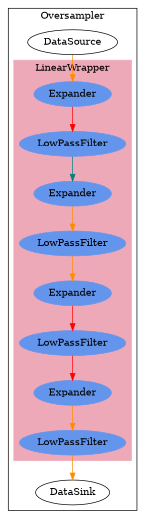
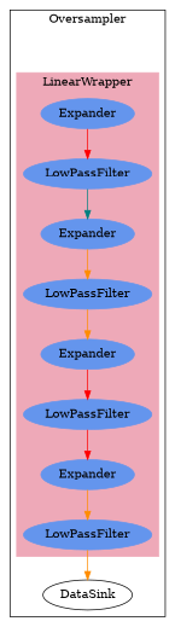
  digraph {
    node [color=cornflowerblue style=filled]
    edge [color=darkorange]
    n1 [label=Expander]
    n2 [label=LowPassFilter]
    n3 [label=Expander]
    n4 [label=LowPassFilter]
    n5 [label=Expander]
    n6 [label=LowPassFilter]
    n7 [label=Expander]
    n8 [label=LowPassFilter]
-   n9 [label=DataSource color="" style=""]
    n10 [label=DataSink color="" style=""]
    subgraph cluster_1 {
      label=Oversampler
-     n9
      n10
      subgraph cluster_2 {
        color=pink2
        label="LinearWrapper\n"
        style=filled
        n1
        n2
        n3
        n4
        n5
        n6
        n7
        n8
      }
    }
    n1 -> n2 [color=red]
    n2 -> n3 [color=teal]
    n3 -> n4
    n4 -> n5
    n5 -> n6 [color=red]
    n6 -> n7 [color=red]
    n7 -> n8
    n8 -> n10
-   n9 -> n1
  }
